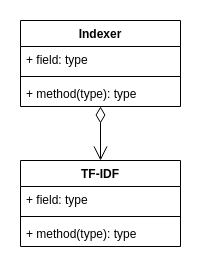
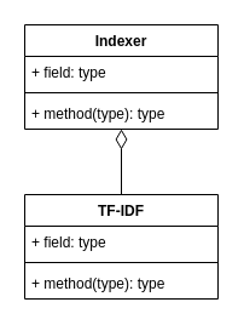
  <mxCell id="0" />
  <mxCell id="1" parent="0" />
  <mxCell id="2" value="Indexer" style="swimlane;fontStyle=1;align=center;verticalAlign=top;childLayout=stackLayout;horizontal=1;startSize=26;horizontalStack=0;resizeParent=1;resizeParentMax=0;resizeLast=0;collapsible=1;marginBottom=0;whiteSpace=wrap;html=1;" vertex="1" parent="1"><mxGeometry x="20" y="20" width="160" height="86" as="geometry" /></mxCell>
  <mxCell id="3" value="+ field: type" style="text;strokeColor=none;fillColor=none;align=left;verticalAlign=top;spacingLeft=4;spacingRight=4;overflow=hidden;rotatable=0;points=[[0,0.5],[1,0.5]];portConstraint=eastwest;whiteSpace=wrap;html=1;" vertex="1" parent="2"><mxGeometry y="26" width="160" height="26" as="geometry" /></mxCell>
  <mxCell id="4" value="" style="line;strokeWidth=1;fillColor=none;align=left;verticalAlign=middle;spacingTop=-1;spacingLeft=3;spacingRight=3;rotatable=0;labelPosition=right;points=[];portConstraint=eastwest;strokeColor=inherit;" vertex="1" parent="2"><mxGeometry y="52" width="160" height="8" as="geometry" /></mxCell>
  <mxCell id="5" value="+ method(type): type" style="text;strokeColor=none;fillColor=none;align=left;verticalAlign=top;spacingLeft=4;spacingRight=4;overflow=hidden;rotatable=0;points=[[0,0.5],[1,0.5]];portConstraint=eastwest;whiteSpace=wrap;html=1;" vertex="1" parent="2"><mxGeometry y="60" width="160" height="26" as="geometry" /></mxCell>
  <mxCell id="6" value="TF-IDF" style="swimlane;fontStyle=1;align=center;verticalAlign=top;childLayout=stackLayout;horizontal=1;startSize=26;horizontalStack=0;resizeParent=1;resizeParentMax=0;resizeLast=0;collapsible=1;marginBottom=0;whiteSpace=wrap;html=1;" vertex="1" parent="1"><mxGeometry x="20" y="160" width="160" height="86" as="geometry" /></mxCell>
  <mxCell id="7" value="+ field: type" style="text;strokeColor=none;fillColor=none;align=left;verticalAlign=top;spacingLeft=4;spacingRight=4;overflow=hidden;rotatable=0;points=[[0,0.5],[1,0.5]];portConstraint=eastwest;whiteSpace=wrap;html=1;" vertex="1" parent="6"><mxGeometry y="26" width="160" height="26" as="geometry" /></mxCell>
  <mxCell id="8" value="" style="line;strokeWidth=1;fillColor=none;align=left;verticalAlign=middle;spacingTop=-1;spacingLeft=3;spacingRight=3;rotatable=0;labelPosition=right;points=[];portConstraint=eastwest;strokeColor=inherit;" vertex="1" parent="6"><mxGeometry y="52" width="160" height="8" as="geometry" /></mxCell>
  <mxCell id="9" value="+ method(type): type" style="text;strokeColor=none;fillColor=none;align=left;verticalAlign=top;spacingLeft=4;spacingRight=4;overflow=hidden;rotatable=0;points=[[0,0.5],[1,0.5]];portConstraint=eastwest;whiteSpace=wrap;html=1;" vertex="1" parent="6"><mxGeometry y="60" width="160" height="26" as="geometry" /></mxCell>
- <mxCell id="10" value="" style="endArrow=open;html=1;endSize=12;startArrow=diamondThin;startSize=14;startFill=0;edgeStyle=orthogonalEdgeStyle;align=left;verticalAlign=bottom;rounded=0;" edge="1" parent="1" source="2" target="6"><mxGeometry x="-1" y="52" relative="1" as="geometry"><mxPoint x="20" y="300" as="sourcePoint" /><mxPoint x="180" y="300" as="targetPoint" /><mxPoint x="-34" y="12" as="offset" /></mxGeometry></mxCell>
+ <mxCell id="10" value="" style="endArrow=none;html=1;endSize=12;startArrow=diamondThin;startSize=14;startFill=0;edgeStyle=orthogonalEdgeStyle;align=left;verticalAlign=bottom;rounded=0;" edge="1" parent="1" source="2" target="6"><mxGeometry x="-1" y="52" relative="1" as="geometry"><mxPoint x="20" y="300" as="sourcePoint" /><mxPoint x="180" y="300" as="targetPoint" /><mxPoint x="-34" y="12" as="offset" /></mxGeometry></mxCell>
